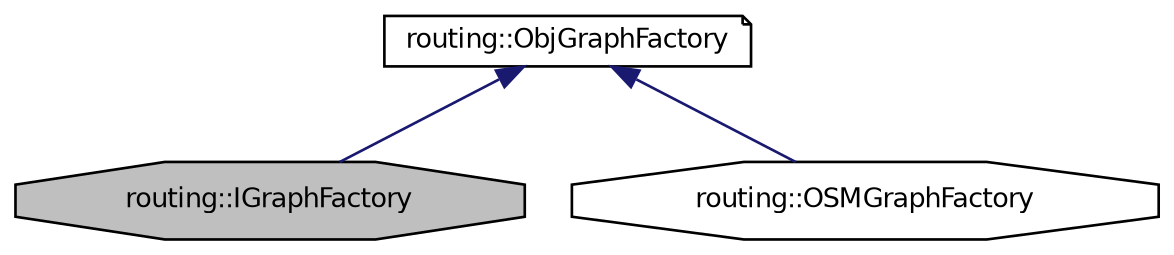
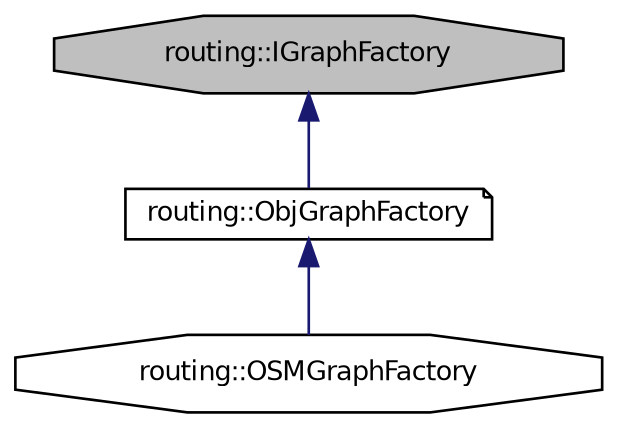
  digraph {
    node [color=black fillcolor=white fontname=Helvetica fontsize=10 shape=octagon style=filled]
    edge [color=midnightblue dir=back fontname=Helvetica fontsize=10 labelfontname=Helvetica labelfontsize=10 style=solid]
    n1 [fillcolor=grey75 fontcolor=black height=0.2 label="routing::IGraphFactory" width=0.4]
    n2 [height=0.2 label="routing::ObjGraphFactory" shape=note width=0.4]
    n3 [height=0.2 label="routing::OSMGraphFactory" width=0.4]
-   n2 -> n1
+   n1 -> n2
    n2 -> n3
  }
